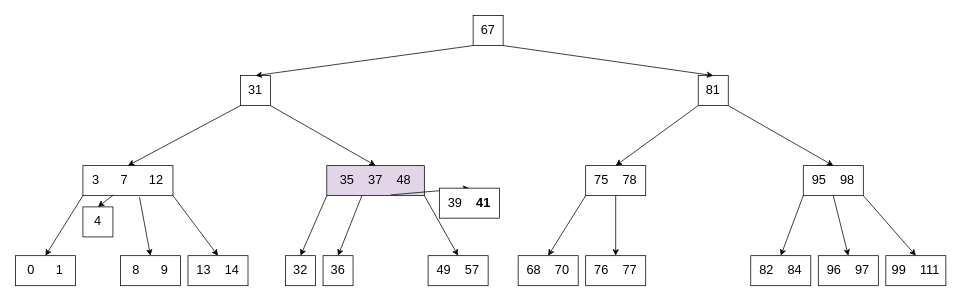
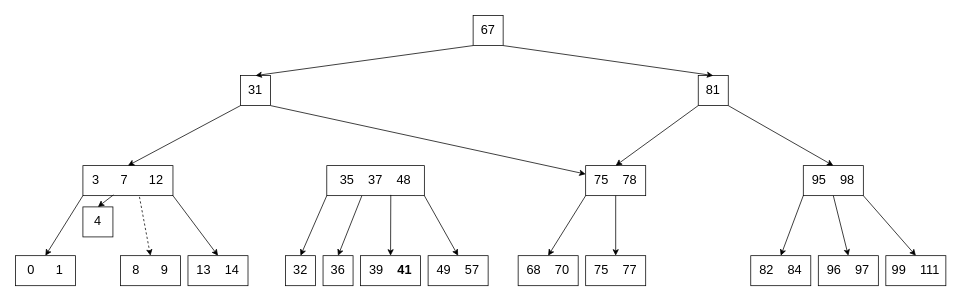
  <mxCell id="0" />
  <mxCell id="1" parent="0" />
  <mxCell id="2" value="31" style="rounded=0;whiteSpace=wrap;html=1;fontSize=17;" vertex="1" parent="1"><mxGeometry x="320" y="100" width="40" height="40" as="geometry" /></mxCell>
  <mxCell id="3" value="0&lt;span style=&quot;white-space: pre;&quot;&gt;&#09;&lt;/span&gt;1" style="rounded=0;whiteSpace=wrap;html=1;fontSize=17;" vertex="1" parent="1"><mxGeometry x="20" y="340" width="80" height="40" as="geometry" /></mxCell>
  <mxCell id="4" value="4" style="rounded=0;whiteSpace=wrap;html=1;fontSize=17;" vertex="1" parent="1"><mxGeometry x="110" y="275" width="40" height="40" as="geometry" /></mxCell>
  <mxCell id="5" value="8&lt;span style=&quot;white-space: pre;&quot;&gt;&#09;&lt;/span&gt;9" style="rounded=0;whiteSpace=wrap;html=1;fontSize=17;" vertex="1" parent="1"><mxGeometry x="160" y="340" width="80" height="40" as="geometry" /></mxCell>
  <mxCell id="6" value="13&lt;span style=&quot;white-space: pre;&quot;&gt;&#09;&lt;/span&gt;14" style="rounded=0;whiteSpace=wrap;html=1;fontSize=17;" vertex="1" parent="1"><mxGeometry x="250" y="340" width="80" height="40" as="geometry" /></mxCell>
  <mxCell id="7" value="32" style="rounded=0;whiteSpace=wrap;html=1;fontSize=17;" vertex="1" parent="1"><mxGeometry x="380" y="340" width="40" height="40" as="geometry" /></mxCell>
  <mxCell id="8" value="49&lt;span style=&quot;white-space: pre;&quot;&gt;&#09;&lt;/span&gt;57" style="rounded=0;whiteSpace=wrap;html=1;fontSize=17;" vertex="1" parent="1"><mxGeometry x="570" y="340" width="80" height="40" as="geometry" /></mxCell>
  <mxCell id="9" value="68&lt;span style=&quot;white-space: pre;&quot;&gt;&#09;&lt;/span&gt;70" style="rounded=0;whiteSpace=wrap;html=1;fontSize=17;" vertex="1" parent="1"><mxGeometry x="690" y="340" width="80" height="40" as="geometry" /></mxCell>
- <mxCell id="10" value="76&lt;span style=&quot;white-space: pre;&quot;&gt;&#09;&lt;/span&gt;77" style="rounded=0;whiteSpace=wrap;html=1;fontSize=17;" vertex="1" parent="1"><mxGeometry x="780" y="340" width="80" height="40" as="geometry" /></mxCell>
+ <mxCell id="10" value="75&lt;span style=&quot;white-space: pre;&quot;&gt;&#09;&lt;/span&gt;77" style="rounded=0;whiteSpace=wrap;html=1;fontSize=17;" vertex="1" parent="1"><mxGeometry x="780" y="340" width="80" height="40" as="geometry" /></mxCell>
  <mxCell id="11" value="82&lt;span style=&quot;white-space: pre;&quot;&gt;&#09;&lt;/span&gt;84" style="rounded=0;whiteSpace=wrap;html=1;fontSize=17;" vertex="1" parent="1"><mxGeometry x="1000" y="340" width="80" height="40" as="geometry" /></mxCell>
  <mxCell id="12" value="96&lt;span style=&quot;white-space: pre;&quot;&gt;&#09;&lt;/span&gt;97" style="rounded=0;whiteSpace=wrap;html=1;fontSize=17;" vertex="1" parent="1"><mxGeometry x="1090" y="340" width="80" height="40" as="geometry" /></mxCell>
  <mxCell id="13" value="99&lt;span style=&quot;white-space: pre;&quot;&gt;&#09;&lt;/span&gt;111" style="rounded=0;whiteSpace=wrap;html=1;fontSize=17;" vertex="1" parent="1"><mxGeometry x="1180" y="340" width="80" height="40" as="geometry" /></mxCell>
  <mxCell id="14" value="3&lt;span style=&quot;white-space: pre;&quot;&gt;&#09;&lt;/span&gt;7&lt;span style=&quot;white-space: pre;&quot;&gt;&#09;&lt;/span&gt;12" style="rounded=0;whiteSpace=wrap;html=1;fontSize=17;" vertex="1" parent="1"><mxGeometry x="110" y="220" width="120" height="40" as="geometry" /></mxCell>
- <mxCell id="15" value="35&lt;span style=&quot;white-space: pre;&quot;&gt;&#09;&lt;/span&gt;37&lt;span style=&quot;white-space: pre;&quot;&gt;&#09;&lt;/span&gt;48" style="rounded=0;whiteSpace=wrap;html=1;fontSize=17;fillColor=#e1d5e7;" vertex="1" parent="1"><mxGeometry x="435" y="220" width="130" height="40" as="geometry" /></mxCell>
+ <mxCell id="15" value="35&lt;span style=&quot;white-space: pre;&quot;&gt;&#09;&lt;/span&gt;37&lt;span style=&quot;white-space: pre;&quot;&gt;&#09;&lt;/span&gt;48" style="rounded=0;whiteSpace=wrap;html=1;fontSize=17;" vertex="1" parent="1"><mxGeometry x="435" y="220" width="130" height="40" as="geometry" /></mxCell>
  <mxCell id="16" value="75&lt;span style=&quot;white-space: pre;&quot;&gt;&#09;&lt;/span&gt;78" style="rounded=0;whiteSpace=wrap;html=1;fontSize=17;" vertex="1" parent="1"><mxGeometry x="780" y="220" width="80" height="40" as="geometry" /></mxCell>
  <mxCell id="17" value="95&lt;span style=&quot;white-space: pre;&quot;&gt;&#09;&lt;/span&gt;98" style="rounded=0;whiteSpace=wrap;html=1;fontSize=17;" vertex="1" parent="1"><mxGeometry x="1070" y="220" width="80" height="40" as="geometry" /></mxCell>
  <mxCell id="18" value="81" style="rounded=0;whiteSpace=wrap;html=1;fontSize=17;" vertex="1" parent="1"><mxGeometry x="930" y="100" width="40" height="40" as="geometry" /></mxCell>
  <mxCell id="19" value="67" style="rounded=0;whiteSpace=wrap;html=1;fontSize=17;" vertex="1" parent="1"><mxGeometry x="630" y="20" width="40" height="40" as="geometry" /></mxCell>
  <mxCell id="20" value="" style="endArrow=classic;html=1;rounded=0;exitX=0;exitY=1;exitDx=0;exitDy=0;entryX=0.5;entryY=0;entryDx=0;entryDy=0;fontSize=17;" edge="1" parent="1" source="19" target="2"><mxGeometry width="50" height="50" relative="1" as="geometry"><mxPoint x="650" y="310" as="sourcePoint" /><mxPoint x="700" y="260" as="targetPoint" /></mxGeometry></mxCell>
  <mxCell id="21" value="" style="endArrow=classic;html=1;rounded=0;exitX=1;exitY=1;exitDx=0;exitDy=0;entryX=0.5;entryY=0;entryDx=0;entryDy=0;fontSize=17;" edge="1" parent="1" source="19" target="18"><mxGeometry width="50" height="50" relative="1" as="geometry"><mxPoint x="650" y="310" as="sourcePoint" /><mxPoint x="700" y="260" as="targetPoint" /></mxGeometry></mxCell>
  <mxCell id="22" value="" style="endArrow=classic;html=1;rounded=0;exitX=0;exitY=1;exitDx=0;exitDy=0;entryX=0.5;entryY=0;entryDx=0;entryDy=0;fontSize=17;" edge="1" parent="1" source="2" target="14"><mxGeometry width="50" height="50" relative="1" as="geometry"><mxPoint x="650" y="310" as="sourcePoint" /><mxPoint x="700" y="260" as="targetPoint" /></mxGeometry></mxCell>
- <mxCell id="23" value="" style="endArrow=classic;html=1;rounded=0;exitX=1;exitY=1;exitDx=0;exitDy=0;entryX=0.5;entryY=0;entryDx=0;entryDy=0;fontSize=17;" edge="1" parent="1" source="2" target="15"><mxGeometry width="50" height="50" relative="1" as="geometry"><mxPoint x="650" y="310" as="sourcePoint" /><mxPoint x="700" y="260" as="targetPoint" /></mxGeometry></mxCell>
+ <mxCell id="23" value="" style="endArrow=classic;html=1;rounded=0;exitX=1;exitY=1;exitDx=0;exitDy=0;fontSize=17;" edge="1" parent="1" source="2" target="16"><mxGeometry width="50" height="50" relative="1" as="geometry"><mxPoint x="650" y="310" as="sourcePoint" /><mxPoint x="700" y="260" as="targetPoint" /></mxGeometry></mxCell>
  <mxCell id="24" value="" style="endArrow=classic;html=1;rounded=0;exitX=0;exitY=1;exitDx=0;exitDy=0;entryX=0.5;entryY=0;entryDx=0;entryDy=0;fontSize=17;" edge="1" parent="1" source="18" target="16"><mxGeometry width="50" height="50" relative="1" as="geometry"><mxPoint x="650" y="310" as="sourcePoint" /><mxPoint x="700" y="260" as="targetPoint" /></mxGeometry></mxCell>
  <mxCell id="25" value="" style="endArrow=classic;html=1;rounded=0;exitX=1;exitY=1;exitDx=0;exitDy=0;entryX=0.5;entryY=0;entryDx=0;entryDy=0;fontSize=17;" edge="1" parent="1" source="18" target="17"><mxGeometry width="50" height="50" relative="1" as="geometry"><mxPoint x="650" y="310" as="sourcePoint" /><mxPoint x="700" y="260" as="targetPoint" /></mxGeometry></mxCell>
  <mxCell id="26" value="" style="endArrow=classic;html=1;rounded=0;exitX=0;exitY=1;exitDx=0;exitDy=0;entryX=0.5;entryY=0;entryDx=0;entryDy=0;fontSize=17;" edge="1" parent="1" source="14" target="3"><mxGeometry width="50" height="50" relative="1" as="geometry"><mxPoint x="650" y="310" as="sourcePoint" /><mxPoint x="700" y="260" as="targetPoint" /></mxGeometry></mxCell>
  <mxCell id="27" value="" style="endArrow=classic;html=1;rounded=0;exitX=1;exitY=1;exitDx=0;exitDy=0;entryX=0.5;entryY=0;entryDx=0;entryDy=0;fontSize=17;" edge="1" parent="1" source="14" target="6"><mxGeometry width="50" height="50" relative="1" as="geometry"><mxPoint x="650" y="310" as="sourcePoint" /><mxPoint x="700" y="260" as="targetPoint" /></mxGeometry></mxCell>
- <mxCell id="28" value="" style="endArrow=classic;html=1;rounded=0;exitX=0.628;exitY=1.042;exitDx=0;exitDy=0;entryX=0.5;entryY=0;entryDx=0;entryDy=0;exitPerimeter=0;fontSize=17;" edge="1" parent="1" source="14" target="5"><mxGeometry width="50" height="50" relative="1" as="geometry"><mxPoint x="650" y="310" as="sourcePoint" /><mxPoint x="700" y="260" as="targetPoint" /></mxGeometry></mxCell>
+ <mxCell id="28" value="" style="endArrow=classic;html=1;rounded=0;exitX=0.628;exitY=1.042;exitDx=0;exitDy=0;entryX=0.5;entryY=0;entryDx=0;entryDy=0;exitPerimeter=0;fontSize=17;dashed=1;" edge="1" parent="1" source="14" target="5"><mxGeometry width="50" height="50" relative="1" as="geometry"><mxPoint x="650" y="310" as="sourcePoint" /><mxPoint x="700" y="260" as="targetPoint" /></mxGeometry></mxCell>
  <mxCell id="29" value="" style="endArrow=classic;html=1;rounded=0;exitX=0.339;exitY=0.975;exitDx=0;exitDy=0;entryX=0.5;entryY=0;entryDx=0;entryDy=0;exitPerimeter=0;fontSize=17;" edge="1" parent="1" source="14" target="4"><mxGeometry width="50" height="50" relative="1" as="geometry"><mxPoint x="650" y="310" as="sourcePoint" /><mxPoint x="700" y="260" as="targetPoint" /></mxGeometry></mxCell>
  <mxCell id="30" value="" style="endArrow=classic;html=1;rounded=0;exitX=0;exitY=1;exitDx=0;exitDy=0;entryX=0.5;entryY=0;entryDx=0;entryDy=0;fontSize=17;" edge="1" parent="1" source="15" target="7"><mxGeometry width="50" height="50" relative="1" as="geometry"><mxPoint x="650" y="310" as="sourcePoint" /><mxPoint x="700" y="260" as="targetPoint" /></mxGeometry></mxCell>
  <mxCell id="31" value="" style="endArrow=classic;html=1;rounded=0;exitX=0.656;exitY=0.975;exitDx=0;exitDy=0;entryX=0.5;entryY=0;entryDx=0;entryDy=0;fontSize=17;exitPerimeter=0;" edge="1" parent="1" source="15" target="38"><mxGeometry width="50" height="50" relative="1" as="geometry"><mxPoint x="650" y="310" as="sourcePoint" /><mxPoint x="490" y="340" as="targetPoint" /></mxGeometry></mxCell>
  <mxCell id="32" value="" style="endArrow=classic;html=1;rounded=0;exitX=1;exitY=1;exitDx=0;exitDy=0;entryX=0.5;entryY=0;entryDx=0;entryDy=0;fontSize=17;" edge="1" parent="1" source="15" target="8"><mxGeometry width="50" height="50" relative="1" as="geometry"><mxPoint x="650" y="310" as="sourcePoint" /><mxPoint x="700" y="260" as="targetPoint" /></mxGeometry></mxCell>
  <mxCell id="33" value="" style="endArrow=classic;html=1;rounded=0;exitX=0;exitY=1;exitDx=0;exitDy=0;entryX=0.5;entryY=0;entryDx=0;entryDy=0;fontSize=17;" edge="1" parent="1" source="16" target="9"><mxGeometry width="50" height="50" relative="1" as="geometry"><mxPoint x="650" y="310" as="sourcePoint" /><mxPoint x="700" y="260" as="targetPoint" /></mxGeometry></mxCell>
  <mxCell id="34" value="" style="endArrow=classic;html=1;rounded=0;exitX=0.5;exitY=1;exitDx=0;exitDy=0;entryX=0.5;entryY=0;entryDx=0;entryDy=0;fontSize=17;" edge="1" parent="1" source="16" target="10"><mxGeometry width="50" height="50" relative="1" as="geometry"><mxPoint x="650" y="310" as="sourcePoint" /><mxPoint x="700" y="260" as="targetPoint" /></mxGeometry></mxCell>
  <mxCell id="35" value="" style="endArrow=classic;html=1;rounded=0;exitX=0;exitY=1;exitDx=0;exitDy=0;entryX=0.5;entryY=0;entryDx=0;entryDy=0;fontSize=17;" edge="1" parent="1" source="17" target="11"><mxGeometry width="50" height="50" relative="1" as="geometry"><mxPoint x="650" y="310" as="sourcePoint" /><mxPoint x="700" y="260" as="targetPoint" /></mxGeometry></mxCell>
  <mxCell id="36" value="" style="endArrow=classic;html=1;rounded=0;exitX=0.5;exitY=1;exitDx=0;exitDy=0;entryX=0.5;entryY=0;entryDx=0;entryDy=0;fontSize=17;" edge="1" parent="1" source="17" target="12"><mxGeometry width="50" height="50" relative="1" as="geometry"><mxPoint x="650" y="310" as="sourcePoint" /><mxPoint x="700" y="260" as="targetPoint" /></mxGeometry></mxCell>
  <mxCell id="37" value="" style="endArrow=classic;html=1;rounded=0;exitX=1;exitY=1;exitDx=0;exitDy=0;entryX=0.5;entryY=0;entryDx=0;entryDy=0;fontSize=17;" edge="1" parent="1" source="17" target="13"><mxGeometry width="50" height="50" relative="1" as="geometry"><mxPoint x="650" y="310" as="sourcePoint" /><mxPoint x="700" y="260" as="targetPoint" /></mxGeometry></mxCell>
- <mxCell id="38" value="39&lt;span style=&quot;white-space: pre;&quot;&gt;&#09;&lt;/span&gt;&lt;b&gt;41&lt;/b&gt;" style="rounded=0;whiteSpace=wrap;html=1;fontSize=17;" vertex="1" parent="1"><mxGeometry x="585" y="250" width="80" height="40" as="geometry" /></mxCell>
+ <mxCell id="38" value="39&lt;span style=&quot;white-space: pre;&quot;&gt;&#09;&lt;/span&gt;&lt;b&gt;41&lt;/b&gt;" style="rounded=0;whiteSpace=wrap;html=1;fontSize=17;" vertex="1" parent="1"><mxGeometry x="480" y="340" width="80" height="40" as="geometry" /></mxCell>
  <mxCell id="39" value="36" style="rounded=0;whiteSpace=wrap;html=1;fontSize=17;" vertex="1" parent="1"><mxGeometry x="430" y="340" width="40" height="40" as="geometry" /></mxCell>
  <mxCell id="40" value="" style="endArrow=classic;html=1;rounded=0;exitX=0.359;exitY=1.008;exitDx=0;exitDy=0;exitPerimeter=0;entryX=0.5;entryY=0;entryDx=0;entryDy=0;" edge="1" parent="1" source="15" target="39"><mxGeometry width="50" height="50" relative="1" as="geometry"><mxPoint x="590" y="280" as="sourcePoint" /><mxPoint x="640" y="230" as="targetPoint" /></mxGeometry></mxCell>
